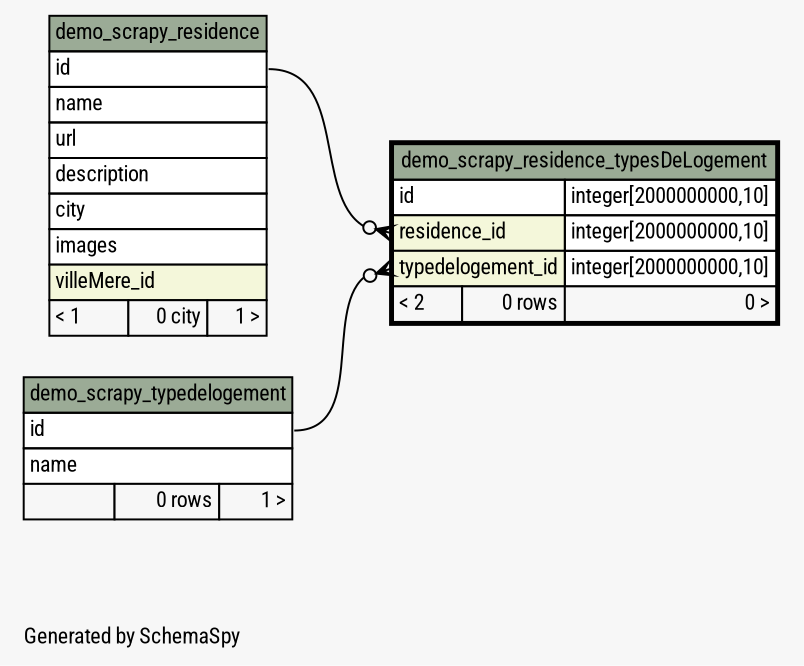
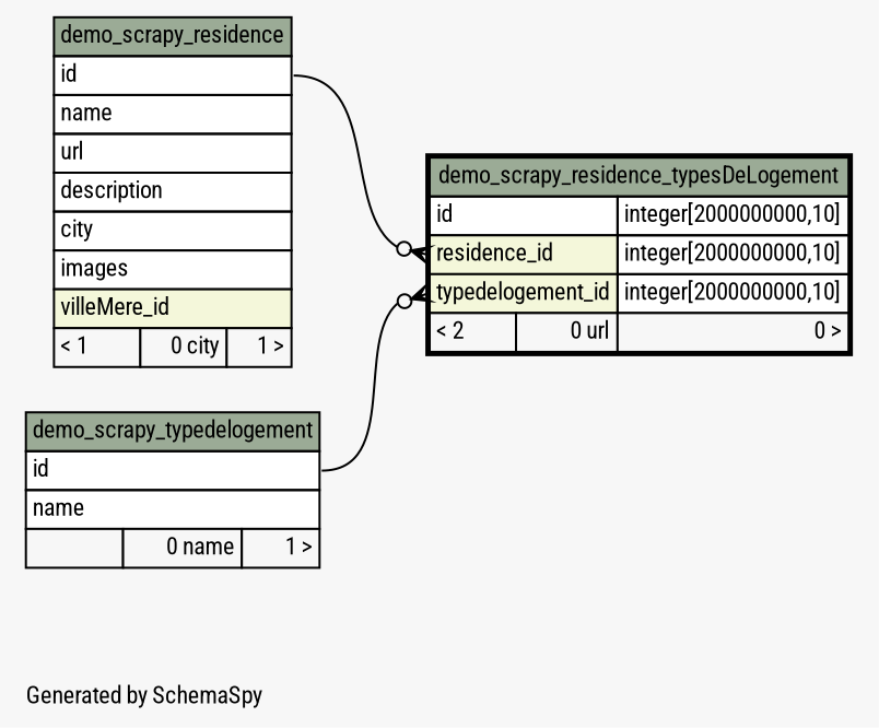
  digraph {
    bgcolor="#f7f7f7"
    fontname="Roboto Condensed"
    fontsize=11
    label="\nGenerated by SchemaSpy"
    labeljust=l
    nodesep=0.18
    rankdir=RL
    ranksep=0.46
    node [fontname="Roboto Condensed" fontsize=11 shape=plaintext]
    edge [arrowhead=none arrowsize=0.8 arrowtail=crowodot dir=back fontname="Roboto Condensed" headport="id:e"]
-   n1 [label=<     <TABLE BORDER="2" CELLBORDER="1" CELLSPACING="0" BGCOLOR="#ffffff">       <TR><TD COLSPAN="3" BGCOLOR="#9bab96" ALIGN="CENTER">demo_scrapy_residence_typesDeLogement</TD></TR>       <TR><TD PORT="id" COLSPAN="2" ALIGN="LEFT">id</TD><TD PORT="id.type" ALIGN="LEFT">integer[2000000000,10]</TD></TR>       <TR><TD PORT="residence_id" COLSPAN="2" BGCOLOR="#f4f7da" ALIGN="LEFT">residence_id</TD><TD PORT="residence_id.type" ALIGN="LEFT">integer[2000000000,10]</TD></TR>       <TR><TD PORT="typedelogement_id" COLSPAN="2" BGCOLOR="#f4f7da" ALIGN="LEFT">typedelogement_id</TD><TD PORT="typedelogement_id.type" ALIGN="LEFT">integer[2000000000,10]</TD></TR>       <TR><TD ALIGN="LEFT" BGCOLOR="#f7f7f7">&lt; 2</TD><TD ALIGN="RIGHT" BGCOLOR="#f7f7f7">0 rows</TD><TD ALIGN="RIGHT" BGCOLOR="#f7f7f7">0 &gt;</TD></TR>     </TABLE>>]
+   n1 [label=<     <TABLE BORDER="2" CELLBORDER="1" CELLSPACING="0" BGCOLOR="#ffffff">       <TR><TD COLSPAN="3" BGCOLOR="#9bab96" ALIGN="CENTER">demo_scrapy_residence_typesDeLogement</TD></TR>       <TR><TD PORT="id" COLSPAN="2" ALIGN="LEFT">id</TD><TD PORT="id.type" ALIGN="LEFT">integer[2000000000,10]</TD></TR>       <TR><TD PORT="residence_id" COLSPAN="2" BGCOLOR="#f4f7da" ALIGN="LEFT">residence_id</TD><TD PORT="residence_id.type" ALIGN="LEFT">integer[2000000000,10]</TD></TR>       <TR><TD PORT="typedelogement_id" COLSPAN="2" BGCOLOR="#f4f7da" ALIGN="LEFT">typedelogement_id</TD><TD PORT="typedelogement_id.type" ALIGN="LEFT">integer[2000000000,10]</TD></TR>       <TR><TD ALIGN="LEFT" BGCOLOR="#f7f7f7">&lt; 2</TD><TD ALIGN="RIGHT" BGCOLOR="#f7f7f7">0 url</TD><TD ALIGN="RIGHT" BGCOLOR="#f7f7f7">0 &gt;</TD></TR>     </TABLE>>]
    n2 [label=<     <TABLE BORDER="0" CELLBORDER="1" CELLSPACING="0" BGCOLOR="#ffffff">       <TR><TD COLSPAN="3" BGCOLOR="#9bab96" ALIGN="CENTER">demo_scrapy_residence</TD></TR>       <TR><TD PORT="id" COLSPAN="3" ALIGN="LEFT">id</TD></TR>       <TR><TD PORT="name" COLSPAN="3" ALIGN="LEFT">name</TD></TR>       <TR><TD PORT="url" COLSPAN="3" ALIGN="LEFT">url</TD></TR>       <TR><TD PORT="description" COLSPAN="3" ALIGN="LEFT">description</TD></TR>       <TR><TD PORT="city" COLSPAN="3" ALIGN="LEFT">city</TD></TR>       <TR><TD PORT="images" COLSPAN="3" ALIGN="LEFT">images</TD></TR>       <TR><TD PORT="villeMere_id" COLSPAN="3" BGCOLOR="#f4f7da" ALIGN="LEFT">villeMere_id</TD></TR>       <TR><TD ALIGN="LEFT" BGCOLOR="#f7f7f7">&lt; 1</TD><TD ALIGN="RIGHT" BGCOLOR="#f7f7f7">0 city</TD><TD ALIGN="RIGHT" BGCOLOR="#f7f7f7">1 &gt;</TD></TR>     </TABLE>>]
-   n3 [label=<     <TABLE BORDER="0" CELLBORDER="1" CELLSPACING="0" BGCOLOR="#ffffff">       <TR><TD COLSPAN="3" BGCOLOR="#9bab96" ALIGN="CENTER">demo_scrapy_typedelogement</TD></TR>       <TR><TD PORT="id" COLSPAN="3" ALIGN="LEFT">id</TD></TR>       <TR><TD PORT="name" COLSPAN="3" ALIGN="LEFT">name</TD></TR>       <TR><TD ALIGN="LEFT" BGCOLOR="#f7f7f7">  </TD><TD ALIGN="RIGHT" BGCOLOR="#f7f7f7">0 rows</TD><TD ALIGN="RIGHT" BGCOLOR="#f7f7f7">1 &gt;</TD></TR>     </TABLE>>]
+   n3 [label=<     <TABLE BORDER="0" CELLBORDER="1" CELLSPACING="0" BGCOLOR="#ffffff">       <TR><TD COLSPAN="3" BGCOLOR="#9bab96" ALIGN="CENTER">demo_scrapy_typedelogement</TD></TR>       <TR><TD PORT="id" COLSPAN="3" ALIGN="LEFT">id</TD></TR>       <TR><TD PORT="name" COLSPAN="3" ALIGN="LEFT">name</TD></TR>       <TR><TD ALIGN="LEFT" BGCOLOR="#f7f7f7">  </TD><TD ALIGN="RIGHT" BGCOLOR="#f7f7f7">0 name</TD><TD ALIGN="RIGHT" BGCOLOR="#f7f7f7">1 &gt;</TD></TR>     </TABLE>>]
    n1 -> n2 [tailport="residence_id:w"]
    n1 -> n3 [tailport="typedelogement_id:w"]
  }
